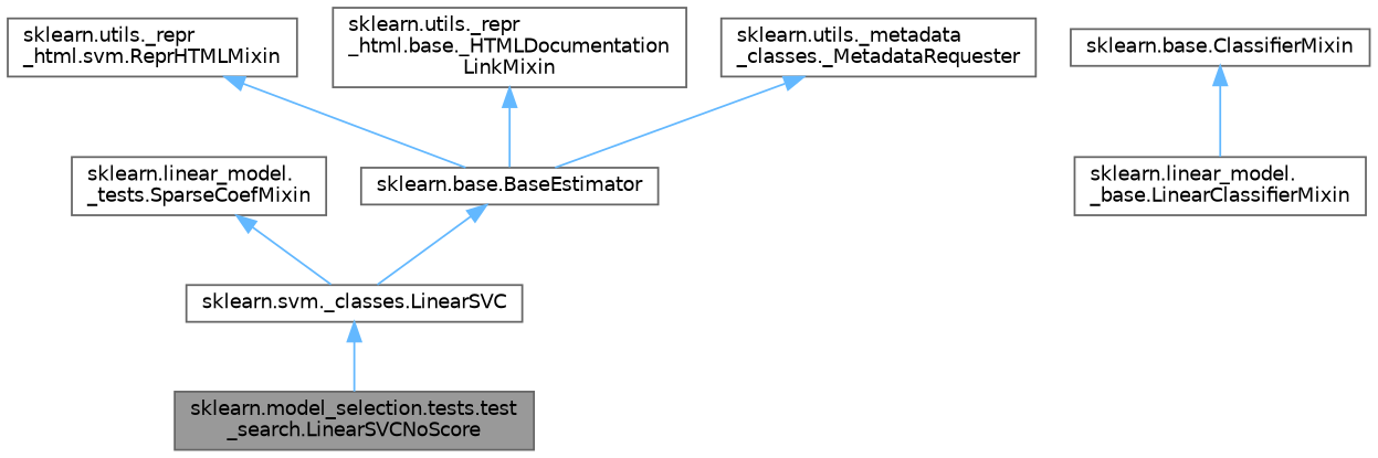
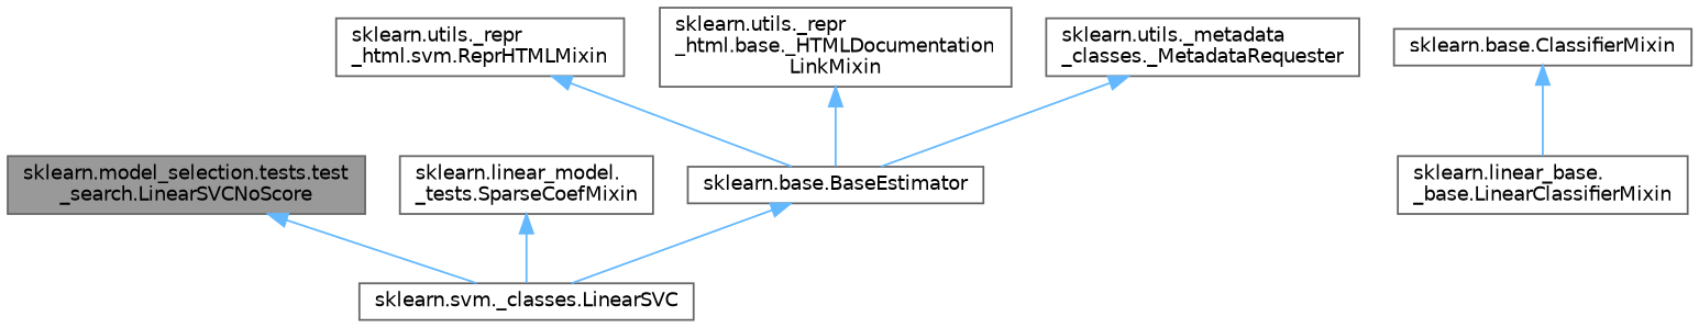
  digraph {
    rankdir=TB
    node [color=gray40 fillcolor=white fontname=Helvetica fontsize=10 shape=box style=filled]
    edge [color=steelblue1 dir=back fontname=Helvetica fontsize=10 labelfontname=Helvetica labelfontsize=10 style=solid]
    n1 [fillcolor=grey60 fontcolor=black height=0.2 label="sklearn.model_selection.tests.test\l_search.LinearSVCNoScore" width=0.4]
    n2 [height=0.2 label="sklearn.svm._classes.LinearSVC" width=0.4]
-   n3 [height=0.2 label="sklearn.linear_model.\l_base.LinearClassifierMixin" width=0.4]
+   n3 [height=0.2 label="sklearn.linear_base.\l_base.LinearClassifierMixin" width=0.4]
    n4 [height=0.2 label="sklearn.base.ClassifierMixin" width=0.4]
    n5 [height=0.2 label="sklearn.linear_model.\l_tests.SparseCoefMixin" width=0.4]
    n6 [height=0.2 label="sklearn.base.BaseEstimator" width=0.4]
    n7 [height=0.2 label="sklearn.utils._repr\l_html.svm.ReprHTMLMixin" width=0.4]
    n8 [height=0.2 label="sklearn.utils._repr\l_html.base._HTMLDocumentation\lLinkMixin" width=0.4]
    n9 [height=0.2 label="sklearn.utils._metadata\l_classes._MetadataRequester" width=0.4]
-   n2 -> n1
+   n1 -> n2
    n4 -> n3
    n5 -> n2
    n6 -> n2
    n7 -> n6
    n8 -> n6
    n9 -> n6
  }
